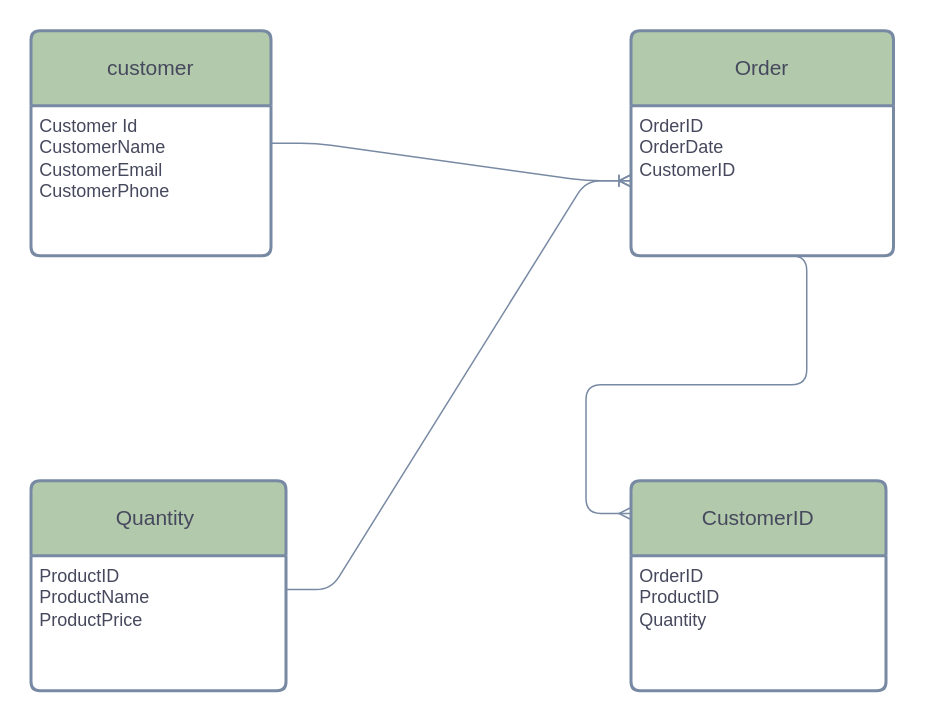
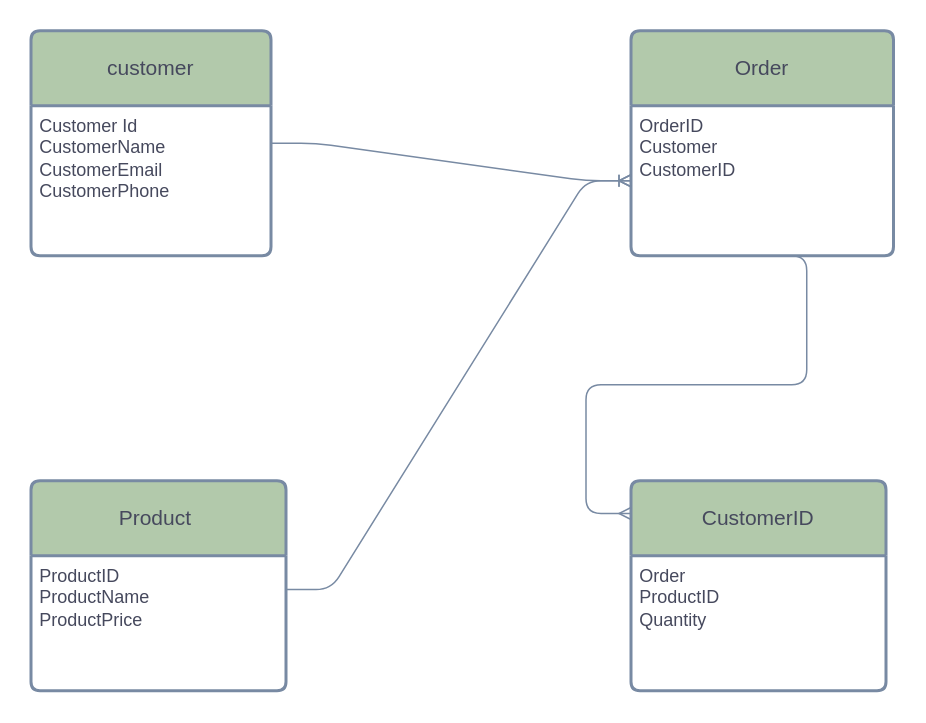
  <mxCell id="0" />
  <mxCell id="1" parent="0" />
  <mxCell id="2" value="customer" style="swimlane;childLayout=stackLayout;horizontal=1;startSize=50;horizontalStack=0;rounded=1;fontSize=14;fontStyle=0;strokeWidth=2;resizeParent=0;resizeLast=1;shadow=0;dashed=0;align=center;arcSize=4;whiteSpace=wrap;html=1;labelBackgroundColor=none;fillColor=#B2C9AB;strokeColor=#788AA3;fontColor=#46495D;" vertex="1" parent="1"><mxGeometry x="20" y="20" width="160" height="150" as="geometry" /></mxCell>
  <mxCell id="3" value="Customer Id&amp;nbsp;&lt;br&gt;&lt;div&gt;CustomerName&lt;/div&gt;&lt;div&gt;CustomerEmail&lt;/div&gt;&lt;div&gt;CustomerPhone&lt;/div&gt;&lt;div&gt;&lt;br&gt;&lt;div&gt;&lt;br&gt;&lt;/div&gt;&lt;/div&gt;" style="align=left;strokeColor=none;fillColor=none;spacingLeft=4;fontSize=12;verticalAlign=top;resizable=0;rotatable=0;part=1;html=1;labelBackgroundColor=none;fontColor=#46495D;rounded=1;" vertex="1" parent="2"><mxGeometry y="50" width="160" height="100" as="geometry" /></mxCell>
  <mxCell id="4" value="Order" style="swimlane;childLayout=stackLayout;horizontal=1;startSize=50;horizontalStack=0;rounded=1;fontSize=14;fontStyle=0;strokeWidth=2;resizeParent=0;resizeLast=1;shadow=0;dashed=0;align=center;arcSize=4;whiteSpace=wrap;html=1;labelBackgroundColor=none;fillColor=#B2C9AB;strokeColor=#788AA3;fontColor=#46495D;" vertex="1" parent="1"><mxGeometry x="420" y="20" width="175" height="150" as="geometry" /></mxCell>
- <mxCell id="5" value="OrderID&lt;div&gt;OrderDate&lt;/div&gt;&lt;div&gt;CustomerID&lt;/div&gt;" style="align=left;strokeColor=none;fillColor=none;spacingLeft=4;fontSize=12;verticalAlign=top;resizable=0;rotatable=0;part=1;html=1;labelBackgroundColor=none;fontColor=#46495D;rounded=1;" vertex="1" parent="4"><mxGeometry y="50" width="175" height="100" as="geometry" /></mxCell>
- <mxCell id="6" value="Quantity&amp;nbsp;" style="swimlane;childLayout=stackLayout;horizontal=1;startSize=50;horizontalStack=0;rounded=1;fontSize=14;fontStyle=0;strokeWidth=2;resizeParent=0;resizeLast=1;shadow=0;dashed=0;align=center;arcSize=4;whiteSpace=wrap;html=1;labelBackgroundColor=none;fillColor=#B2C9AB;strokeColor=#788AA3;fontColor=#46495D;" vertex="1" parent="1"><mxGeometry x="20" y="320" width="170" height="140" as="geometry" /></mxCell>
+ <mxCell id="5" value="OrderID&lt;div&gt;Customer&lt;/div&gt;&lt;div&gt;CustomerID&lt;/div&gt;" style="align=left;strokeColor=none;fillColor=none;spacingLeft=4;fontSize=12;verticalAlign=top;resizable=0;rotatable=0;part=1;html=1;labelBackgroundColor=none;fontColor=#46495D;rounded=1;" vertex="1" parent="4"><mxGeometry y="50" width="175" height="100" as="geometry" /></mxCell>
+ <mxCell id="6" value="Product&amp;nbsp;" style="swimlane;childLayout=stackLayout;horizontal=1;startSize=50;horizontalStack=0;rounded=1;fontSize=14;fontStyle=0;strokeWidth=2;resizeParent=0;resizeLast=1;shadow=0;dashed=0;align=center;arcSize=4;whiteSpace=wrap;html=1;labelBackgroundColor=none;fillColor=#B2C9AB;strokeColor=#788AA3;fontColor=#46495D;" vertex="1" parent="1"><mxGeometry x="20" y="320" width="170" height="140" as="geometry" /></mxCell>
  <mxCell id="7" value="ProductID&lt;br&gt;ProductName&lt;div&gt;ProductPrice&lt;/div&gt;&lt;div&gt;&lt;br&gt;&lt;/div&gt;" style="align=left;strokeColor=none;fillColor=none;spacingLeft=4;fontSize=12;verticalAlign=top;resizable=0;rotatable=0;part=1;html=1;labelBackgroundColor=none;fontColor=#46495D;rounded=1;" vertex="1" parent="6"><mxGeometry y="50" width="170" height="90" as="geometry" /></mxCell>
  <mxCell id="8" value="CustomerID" style="swimlane;childLayout=stackLayout;horizontal=1;startSize=50;horizontalStack=0;rounded=1;fontSize=14;fontStyle=0;strokeWidth=2;resizeParent=0;resizeLast=1;shadow=0;dashed=0;align=center;arcSize=4;whiteSpace=wrap;html=1;labelBackgroundColor=none;fillColor=#B2C9AB;strokeColor=#788AA3;fontColor=#46495D;" vertex="1" parent="1"><mxGeometry x="420" y="320" width="170" height="140" as="geometry" /></mxCell>
- <mxCell id="9" value="OrderID&lt;div&gt;ProductID&lt;/div&gt;&lt;div&gt;Quantity&lt;/div&gt;" style="align=left;strokeColor=none;fillColor=none;spacingLeft=4;fontSize=12;verticalAlign=top;resizable=0;rotatable=0;part=1;html=1;labelBackgroundColor=none;fontColor=#46495D;rounded=1;" vertex="1" parent="8"><mxGeometry y="50" width="170" height="90" as="geometry" /></mxCell>
+ <mxCell id="9" value="Order&lt;div&gt;ProductID&lt;/div&gt;&lt;div&gt;Quantity&lt;/div&gt;" style="align=left;strokeColor=none;fillColor=none;spacingLeft=4;fontSize=12;verticalAlign=top;resizable=0;rotatable=0;part=1;html=1;labelBackgroundColor=none;fontColor=#46495D;rounded=1;" vertex="1" parent="8"><mxGeometry y="50" width="170" height="90" as="geometry" /></mxCell>
  <mxCell id="10" value="" style="edgeStyle=entityRelationEdgeStyle;fontSize=12;html=1;endArrow=ERoneToMany;rounded=1;exitX=1;exitY=0.25;exitDx=0;exitDy=0;entryX=0;entryY=0.5;entryDx=0;entryDy=0;labelBackgroundColor=none;strokeColor=#788AA3;fontColor=default;" edge="1" parent="1" source="3" target="5"><mxGeometry width="100" height="100" relative="1" as="geometry"><mxPoint x="330" y="260" as="sourcePoint" /><mxPoint x="430" y="160" as="targetPoint" /></mxGeometry></mxCell>
  <mxCell id="11" value="" style="edgeStyle=entityRelationEdgeStyle;fontSize=12;html=1;endArrow=ERmany;rounded=1;exitX=0.5;exitY=1;exitDx=0;exitDy=0;entryX=0.002;entryY=0.156;entryDx=0;entryDy=0;entryPerimeter=0;labelBackgroundColor=none;strokeColor=#788AA3;fontColor=default;" edge="1" parent="1"><mxGeometry width="100" height="100" relative="1" as="geometry"><mxPoint x="507.16" y="170" as="sourcePoint" /><mxPoint x="420" y="341.84" as="targetPoint" /><Array as="points"><mxPoint x="378.16" y="290" /></Array></mxGeometry></mxCell>
  <mxCell id="12" value="" style="edgeStyle=entityRelationEdgeStyle;fontSize=12;html=1;endArrow=ERoneToMany;rounded=1;exitX=1;exitY=0.25;exitDx=0;exitDy=0;labelBackgroundColor=none;strokeColor=#788AA3;fontColor=default;" edge="1" parent="1" source="7" target="5"><mxGeometry width="100" height="100" relative="1" as="geometry"><mxPoint x="260" y="350" as="sourcePoint" /><mxPoint x="360" y="250" as="targetPoint" /></mxGeometry></mxCell>
